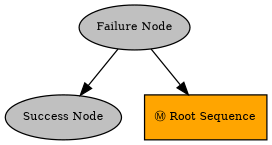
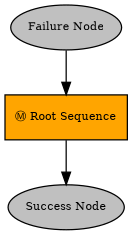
  digraph {
    fontname="times-roman"
    ordering=out
    node [fillcolor=gray fontcolor=black fontname="times-roman" fontsize=9 shape=ellipse style=filled]
    edge [fontname="times-roman"]
    n1 [fillcolor=orange label="Ⓜ Root Sequence" shape=box]
    n2 [label="Success Node"]
    n3 [label="Failure Node"]
-   n3 -> n2
+   n1 -> n2
    n3 -> n1
  }
